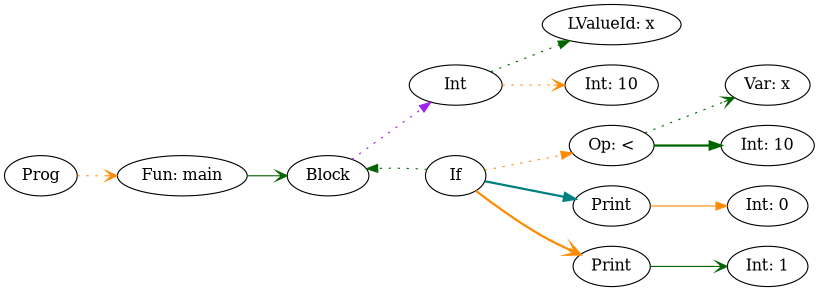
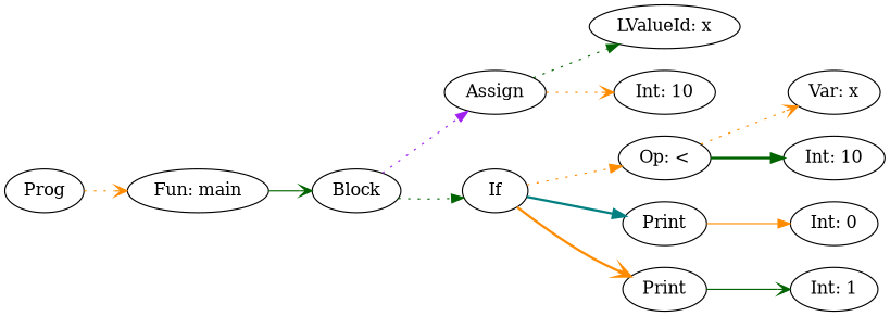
  digraph {
    rankdir=LR
    edge [arrowhead=normal color=darkorange style=dotted]
    n1 [label=Prog]
    n2 [label="Fun: main"]
    n3 [label=Block]
-   n4 [label=Int]
+   n4 [label=Assign]
    n5 [label=If]
    n6 [label="LValueId: x"]
    n7 [label="Int: 10"]
    n8 [label="Op: <"]
    n9 [label=Print]
    n10 [label=Print]
    n11 [label="Var: x"]
    n12 [label="Int: 10"]
    n13 [label="Int: 0"]
    n14 [label="Int: 1"]
    n1 -> n2 [arrowhead=vee]
    n2 -> n3 [arrowhead=vee color=darkgreen style=solid]
    n3 -> n4 [color=purple]
-   n5 -> n3 [color=darkgreen]
+   n3 -> n5 [color=darkgreen]
    n4 -> n6 [color=darkgreen]
    n4 -> n7 [arrowhead=vee]
    n5 -> n8
    n5 -> n9 [color=teal style=bold]
    n5 -> n10 [arrowhead=vee style=bold]
-   n8 -> n11 [arrowhead=vee color=darkgreen]
+   n8 -> n11 [arrowhead=vee]
    n8 -> n12 [color=darkgreen style=bold]
    n9 -> n13 [style=solid]
    n10 -> n14 [arrowhead=vee color=darkgreen style=solid]
  }
